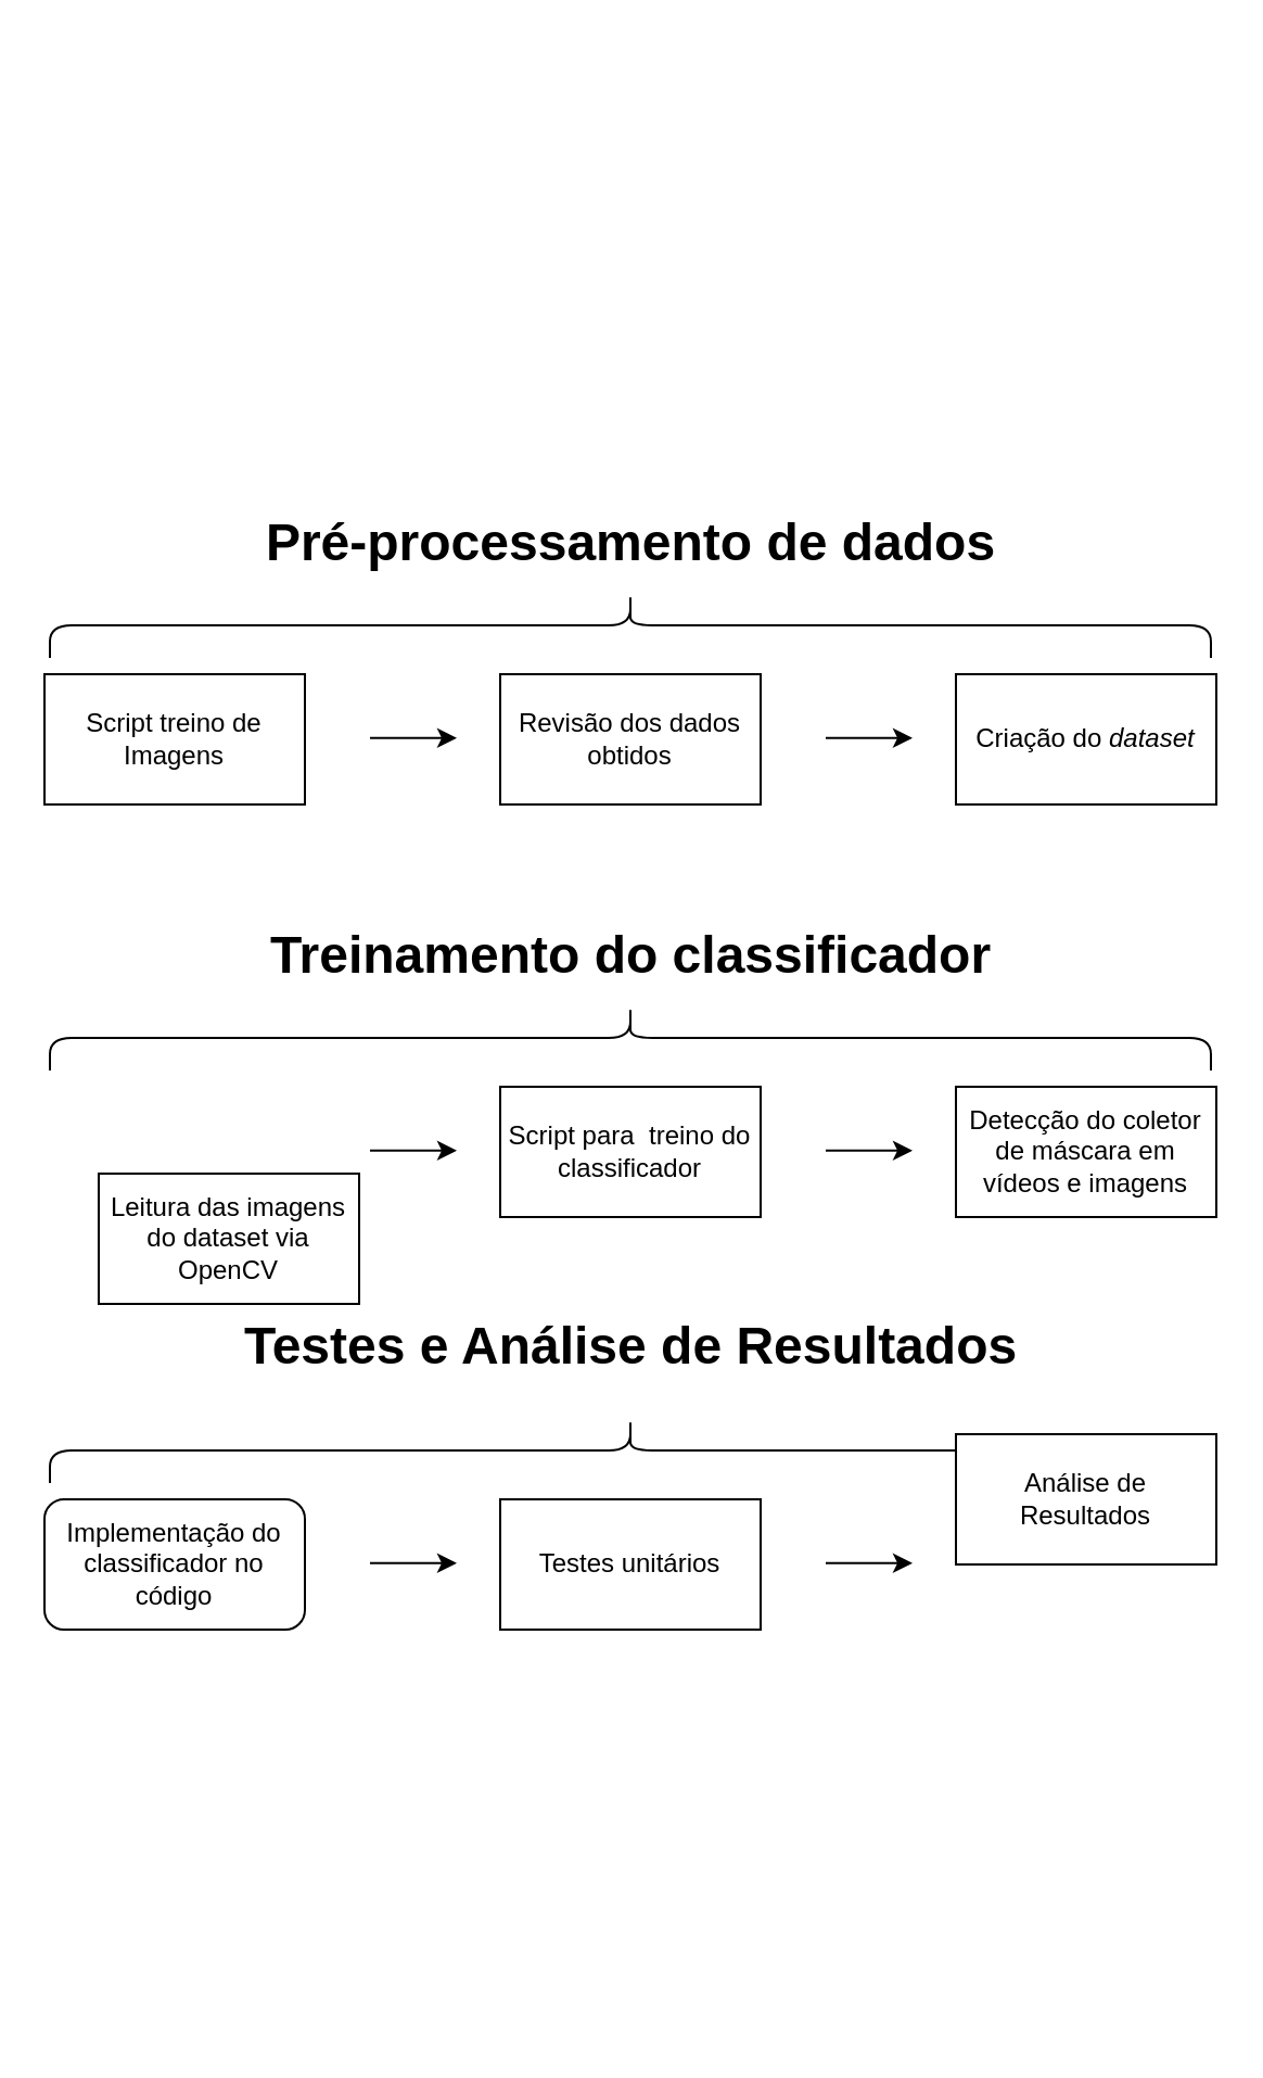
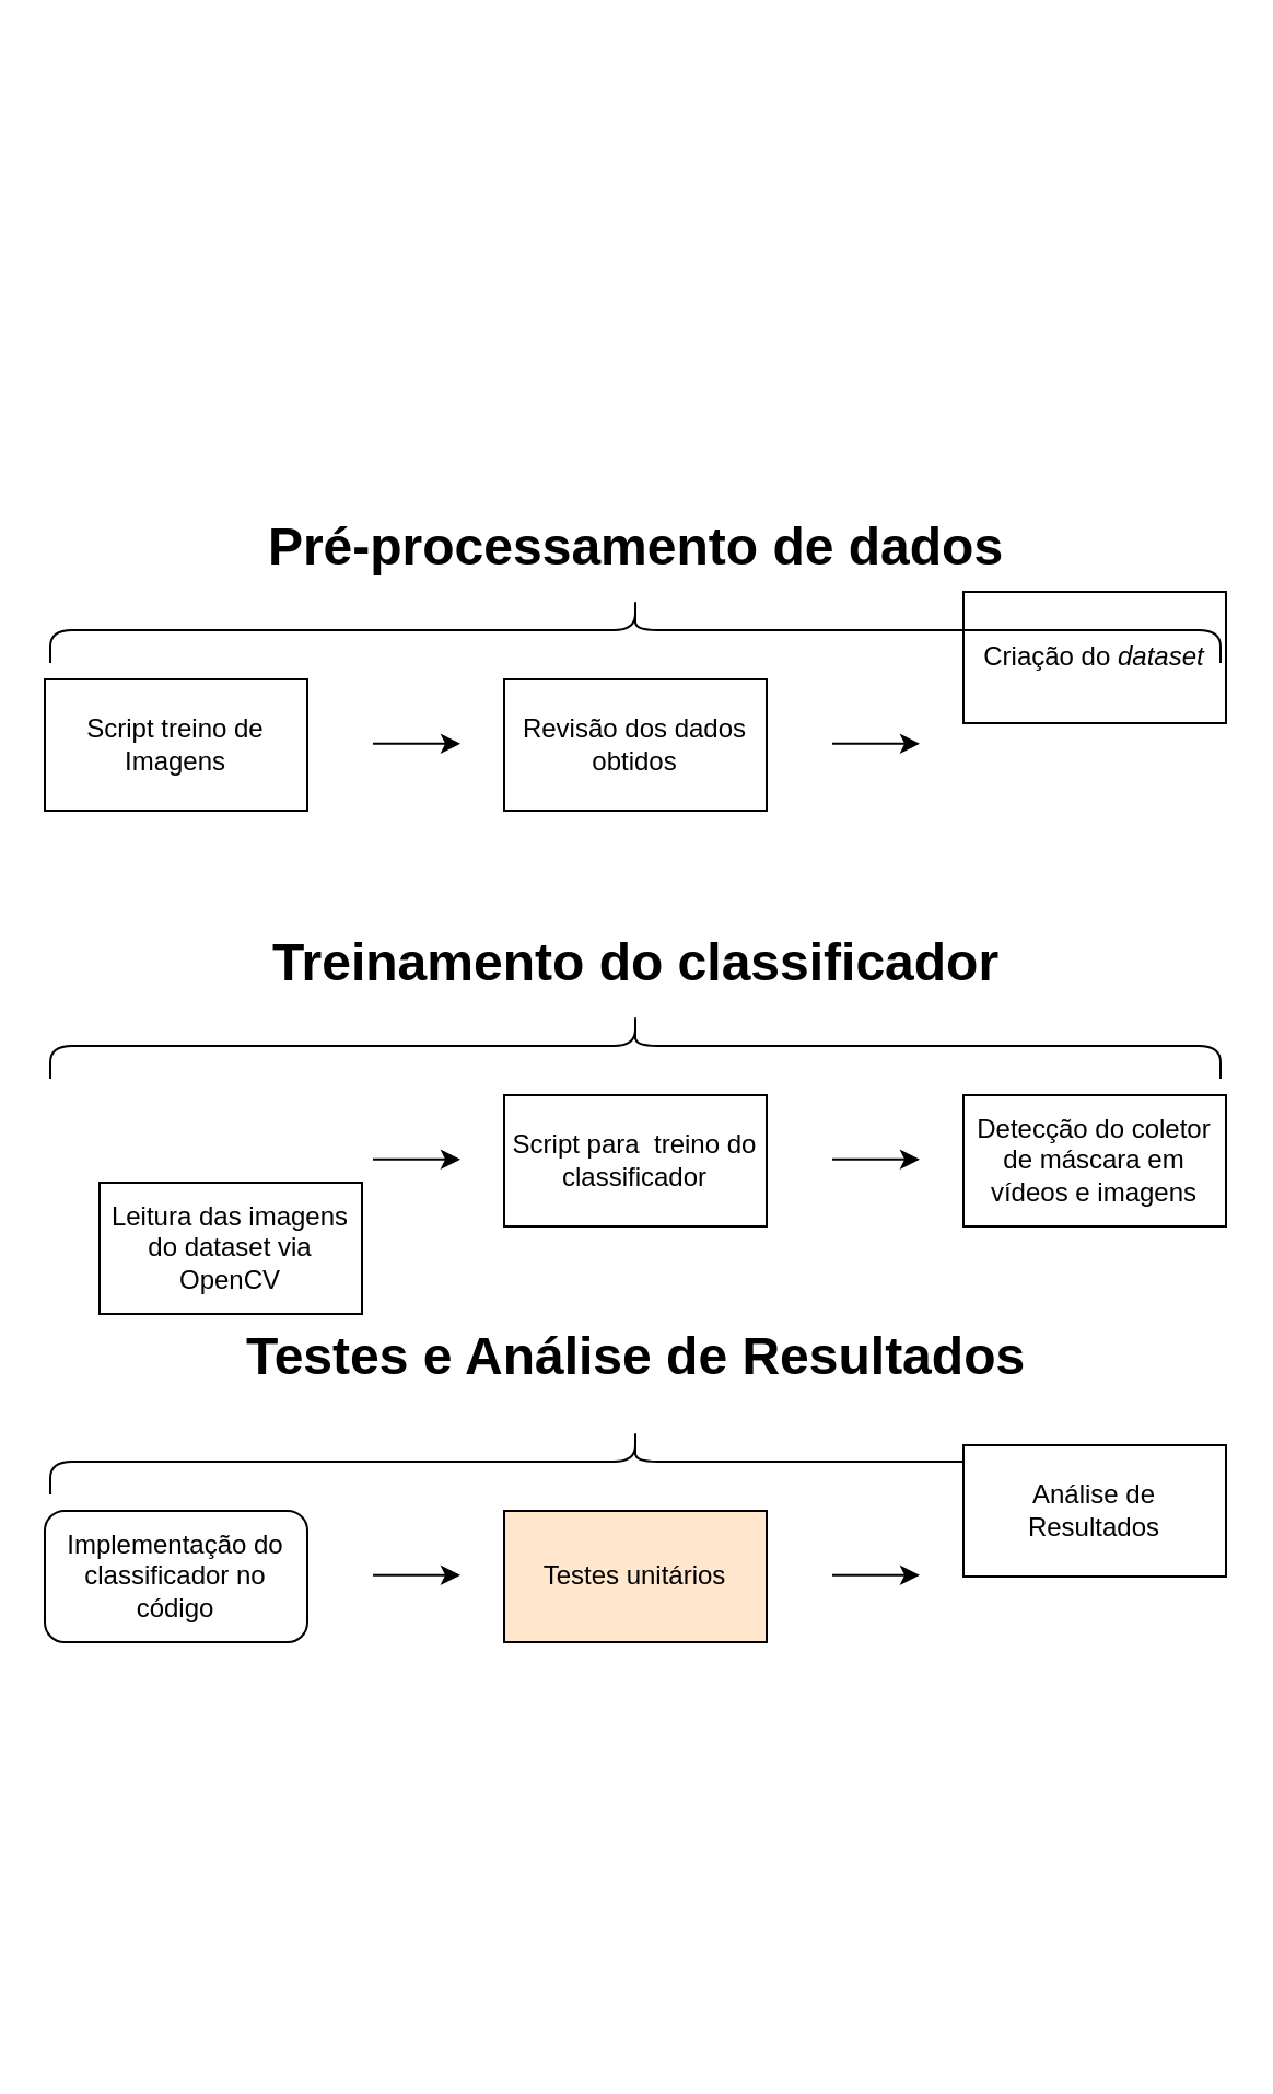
  <mxCell id="0" />
  <mxCell id="1" parent="0" />
  <mxCell id="2" value="Script treino de Imagens" style="rounded=0;whiteSpace=wrap;html=1;" vertex="1" parent="1"><mxGeometry x="20" y="310" width="120" height="60" as="geometry" /></mxCell>
  <mxCell id="3" value="" style="endArrow=classic;html=1;" edge="1" parent="1"><mxGeometry width="50" height="50" relative="1" as="geometry"><mxPoint x="170" y="339.41" as="sourcePoint" /><mxPoint x="210" y="339.41" as="targetPoint" /></mxGeometry></mxCell>
  <mxCell id="4" value="Revisão dos dados obtidos" style="rounded=0;whiteSpace=wrap;html=1;" vertex="1" parent="1"><mxGeometry x="230" y="310" width="120" height="60" as="geometry" /></mxCell>
  <mxCell id="5" value="" style="endArrow=classic;html=1;" edge="1" parent="1"><mxGeometry width="50" height="50" relative="1" as="geometry"><mxPoint x="380" y="339.41" as="sourcePoint" /><mxPoint x="420" y="339.41" as="targetPoint" /></mxGeometry></mxCell>
- <mxCell id="6" value="Criação do &lt;i&gt;dataset&lt;/i&gt;" style="rounded=0;whiteSpace=wrap;html=1;" vertex="1" parent="1"><mxGeometry x="440" y="310" width="120" height="60" as="geometry" /></mxCell>
+ <mxCell id="6" value="Criação do &lt;i&gt;dataset&lt;/i&gt;" style="rounded=0;whiteSpace=wrap;html=1;" vertex="1" parent="1"><mxGeometry x="440" y="270" width="120" height="60" as="geometry" /></mxCell>
  <mxCell id="7" value="" style="shape=curlyBracket;whiteSpace=wrap;html=1;rounded=1;flipH=1;fillColor=#ffffff;gradientColor=none;rotation=-90;" vertex="1" parent="1"><mxGeometry x="275" y="20" width="30" height="535" as="geometry" /></mxCell>
  <mxCell id="8" value="Pré-processamento de dados" style="text;strokeColor=none;fillColor=none;html=1;fontSize=24;fontStyle=1;verticalAlign=middle;align=center;" vertex="1" parent="1"><mxGeometry x="240" y="230" width="100" height="40" as="geometry" /></mxCell>
  <mxCell id="9" value="" style="shape=curlyBracket;whiteSpace=wrap;html=1;rounded=1;flipH=1;fillColor=#ffffff;gradientColor=none;rotation=-90;" vertex="1" parent="1"><mxGeometry x="275" y="210" width="30" height="535" as="geometry" /></mxCell>
  <mxCell id="10" value="Treinamento do classificador" style="text;strokeColor=none;fillColor=none;html=1;fontSize=24;fontStyle=1;verticalAlign=middle;align=center;" vertex="1" parent="1"><mxGeometry x="240" y="420" width="100" height="40" as="geometry" /></mxCell>
  <mxCell id="11" value="Leitura das imagens do dataset via OpenCV" style="rounded=0;whiteSpace=wrap;html=1;" vertex="1" parent="1"><mxGeometry x="45" y="540" width="120" height="60" as="geometry" /></mxCell>
  <mxCell id="12" value="" style="endArrow=classic;html=1;" edge="1" parent="1"><mxGeometry width="50" height="50" relative="1" as="geometry"><mxPoint x="170" y="529.41" as="sourcePoint" /><mxPoint x="210" y="529.41" as="targetPoint" /></mxGeometry></mxCell>
  <mxCell id="13" value="Script para&amp;nbsp; treino do classificador" style="rounded=0;whiteSpace=wrap;html=1;" vertex="1" parent="1"><mxGeometry x="230" y="500" width="120" height="60" as="geometry" /></mxCell>
  <mxCell id="14" value="" style="endArrow=classic;html=1;" edge="1" parent="1"><mxGeometry width="50" height="50" relative="1" as="geometry"><mxPoint x="380" y="529.41" as="sourcePoint" /><mxPoint x="420" y="529.41" as="targetPoint" /></mxGeometry></mxCell>
  <mxCell id="15" value="Detecção do coletor de máscara em vídeos e imagens" style="rounded=0;whiteSpace=wrap;html=1;" vertex="1" parent="1"><mxGeometry x="440" y="500" width="120" height="60" as="geometry" /></mxCell>
  <mxCell id="16" value="Testes e Análise de Resultados" style="text;strokeColor=none;fillColor=none;html=1;fontSize=24;fontStyle=1;verticalAlign=middle;align=center;" vertex="1" parent="1"><mxGeometry x="240" y="600" width="100" height="40" as="geometry" /></mxCell>
  <mxCell id="17" value="" style="shape=curlyBracket;whiteSpace=wrap;html=1;rounded=1;flipH=1;fillColor=#ffffff;gradientColor=none;rotation=-90;" vertex="1" parent="1"><mxGeometry x="275" y="400" width="30" height="535" as="geometry" /></mxCell>
  <mxCell id="18" value="Implementação do classificador no código" style="whiteSpace=wrap;html=1;rounded=1;" vertex="1" parent="1"><mxGeometry x="20" y="690" width="120" height="60" as="geometry" /></mxCell>
  <mxCell id="19" value="" style="endArrow=classic;html=1;" edge="1" parent="1"><mxGeometry width="50" height="50" relative="1" as="geometry"><mxPoint x="170" y="719.41" as="sourcePoint" /><mxPoint x="210" y="719.41" as="targetPoint" /></mxGeometry></mxCell>
- <mxCell id="20" value="Testes unitários" style="rounded=0;whiteSpace=wrap;html=1;" vertex="1" parent="1"><mxGeometry x="230" y="690" width="120" height="60" as="geometry" /></mxCell>
+ <mxCell id="20" value="Testes unitários" style="rounded=0;whiteSpace=wrap;html=1;fillColor=#ffe6cc;" vertex="1" parent="1"><mxGeometry x="230" y="690" width="120" height="60" as="geometry" /></mxCell>
  <mxCell id="21" value="" style="endArrow=classic;html=1;" edge="1" parent="1"><mxGeometry width="50" height="50" relative="1" as="geometry"><mxPoint x="380" y="719.41" as="sourcePoint" /><mxPoint x="420" y="719.41" as="targetPoint" /></mxGeometry></mxCell>
  <mxCell id="22" value="Análise de Resultados" style="rounded=0;whiteSpace=wrap;html=1;" vertex="1" parent="1"><mxGeometry x="440" y="660" width="120" height="60" as="geometry" /></mxCell>
